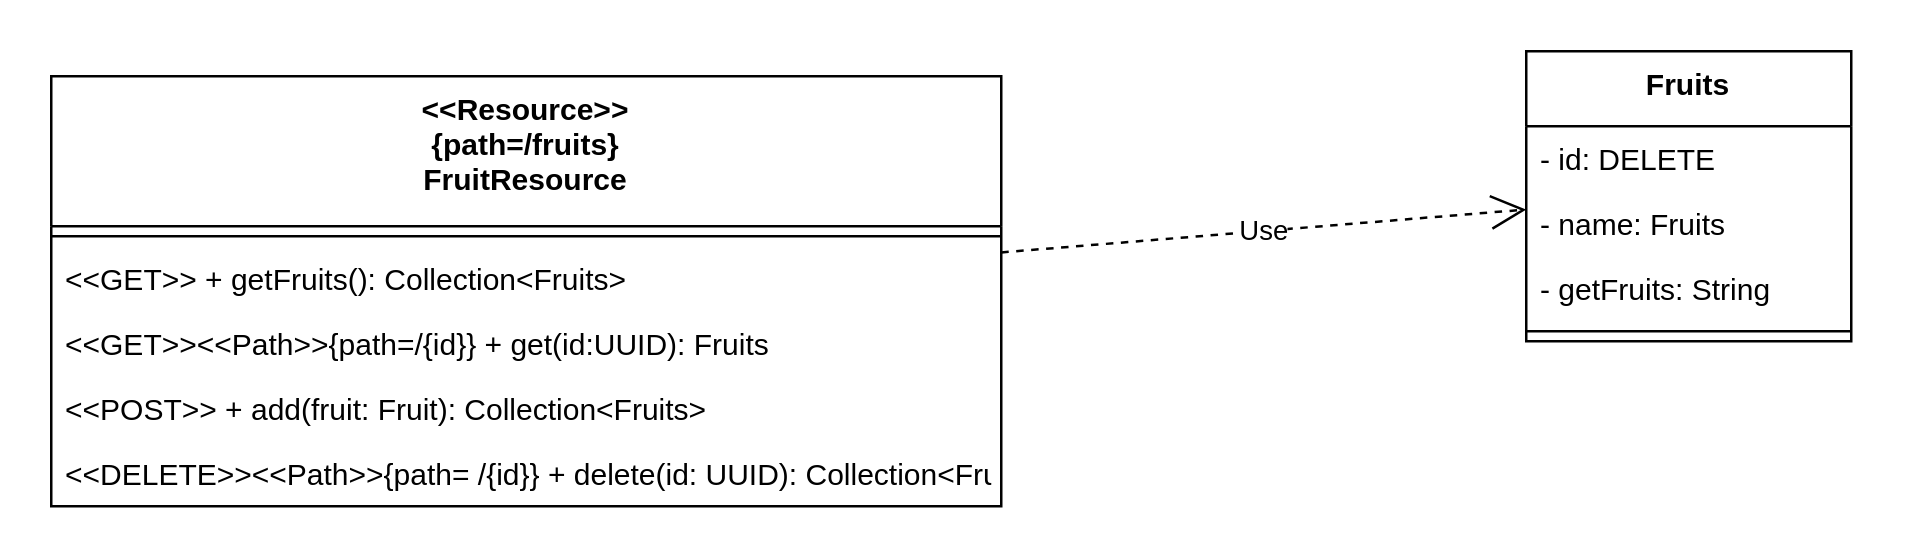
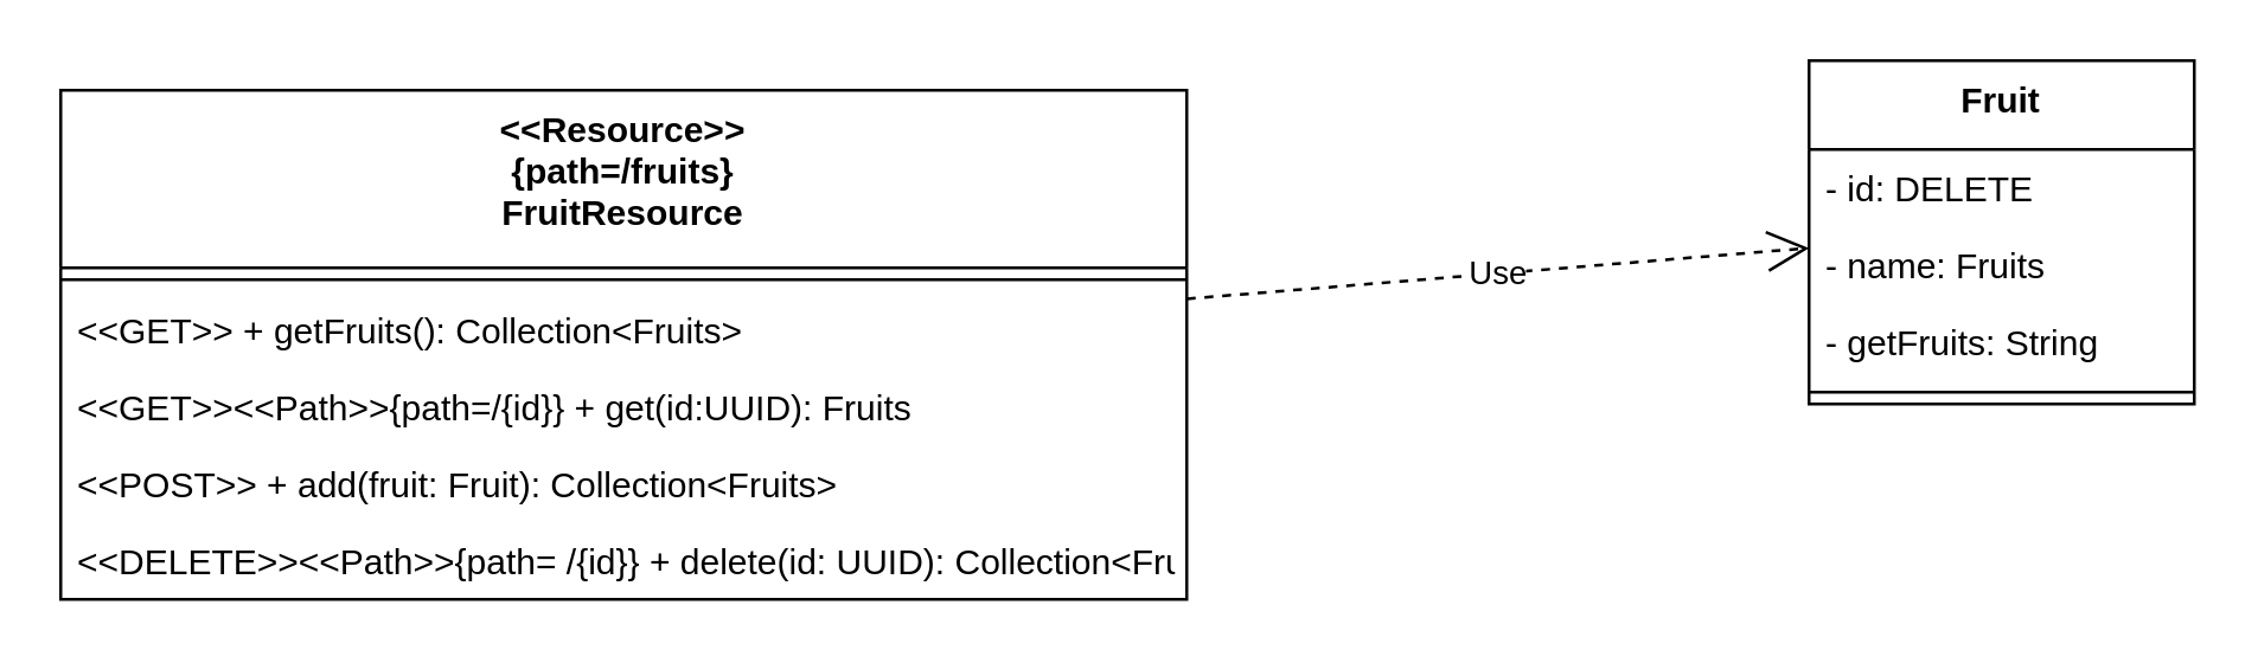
  <mxCell id="0" />
  <mxCell id="1" parent="0" />
  <mxCell id="2" value="&lt;&lt;Resource&gt;&gt;&#10;{path=/fruits}&#10;FruitResource" style="swimlane;fontStyle=1;align=center;verticalAlign=top;childLayout=stackLayout;horizontal=1;startSize=60;horizontalStack=0;resizeParent=1;resizeParentMax=0;resizeLast=0;collapsible=1;marginBottom=0;" parent="1" vertex="1"><mxGeometry x="20" y="30" width="380" height="172" as="geometry" /></mxCell>
  <mxCell id="3" value="" style="line;strokeWidth=1;fillColor=none;align=left;verticalAlign=middle;spacingTop=-1;spacingLeft=3;spacingRight=3;rotatable=0;labelPosition=right;points=[];portConstraint=eastwest;strokeColor=inherit;" parent="2" vertex="1"><mxGeometry y="60" width="380" height="8" as="geometry" /></mxCell>
  <mxCell id="4" value="&lt;&lt;GET&gt;&gt; + getFruits(): Collection&lt;Fruits&gt;" style="text;strokeColor=none;fillColor=none;align=left;verticalAlign=top;spacingLeft=4;spacingRight=4;overflow=hidden;rotatable=0;points=[[0,0.5],[1,0.5]];portConstraint=eastwest;" parent="2" vertex="1"><mxGeometry y="68" width="380" height="26" as="geometry" /></mxCell>
  <mxCell id="5" value="&lt;&lt;GET&gt;&gt;&lt;&lt;Path&gt;&gt;{path=/{id}} + get(id:UUID): Fruits" style="text;strokeColor=none;fillColor=none;align=left;verticalAlign=top;spacingLeft=4;spacingRight=4;overflow=hidden;rotatable=0;points=[[0,0.5],[1,0.5]];portConstraint=eastwest;" parent="2" vertex="1"><mxGeometry y="94" width="380" height="26" as="geometry" /></mxCell>
  <mxCell id="6" value="&lt;&lt;POST&gt;&gt; + add(fruit: Fruit): Collection&lt;Fruits&gt;" style="text;strokeColor=none;fillColor=none;align=left;verticalAlign=top;spacingLeft=4;spacingRight=4;overflow=hidden;rotatable=0;points=[[0,0.5],[1,0.5]];portConstraint=eastwest;" parent="2" vertex="1"><mxGeometry y="120" width="380" height="26" as="geometry" /></mxCell>
  <mxCell id="7" value="&lt;&lt;DELETE&gt;&gt;&lt;&lt;Path&gt;&gt;{path= /{id}} + delete(id: UUID): Collection&lt;Fruits&gt;" style="text;strokeColor=none;fillColor=none;align=left;verticalAlign=top;spacingLeft=4;spacingRight=4;overflow=hidden;rotatable=0;points=[[0,0.5],[1,0.5]];portConstraint=eastwest;" parent="2" vertex="1"><mxGeometry y="146" width="380" height="26" as="geometry" /></mxCell>
- <mxCell id="8" value="Fruits" style="swimlane;fontStyle=1;align=center;verticalAlign=top;childLayout=stackLayout;horizontal=1;startSize=30;horizontalStack=0;resizeParent=1;resizeParentMax=0;resizeLast=0;collapsible=1;marginBottom=0;" parent="1" vertex="1"><mxGeometry x="610" y="20" width="130" height="116" as="geometry" /></mxCell>
+ <mxCell id="8" value="Fruit" style="swimlane;fontStyle=1;align=center;verticalAlign=top;childLayout=stackLayout;horizontal=1;startSize=30;horizontalStack=0;resizeParent=1;resizeParentMax=0;resizeLast=0;collapsible=1;marginBottom=0;" parent="1" vertex="1"><mxGeometry x="610" y="20" width="130" height="116" as="geometry" /></mxCell>
  <mxCell id="9" value="- id: DELETE" style="text;strokeColor=none;fillColor=none;align=left;verticalAlign=top;spacingLeft=4;spacingRight=4;overflow=hidden;rotatable=0;points=[[0,0.5],[1,0.5]];portConstraint=eastwest;" parent="8" vertex="1"><mxGeometry y="30" width="130" height="26" as="geometry" /></mxCell>
  <mxCell id="10" value="- name: Fruits" style="text;strokeColor=none;fillColor=none;align=left;verticalAlign=top;spacingLeft=4;spacingRight=4;overflow=hidden;rotatable=0;points=[[0,0.5],[1,0.5]];portConstraint=eastwest;" parent="8" vertex="1"><mxGeometry y="56" width="130" height="26" as="geometry" /></mxCell>
  <mxCell id="11" value="- getFruits: String" style="text;strokeColor=none;fillColor=none;align=left;verticalAlign=top;spacingLeft=4;spacingRight=4;overflow=hidden;rotatable=0;points=[[0,0.5],[1,0.5]];portConstraint=eastwest;" parent="8" vertex="1"><mxGeometry y="82" width="130" height="26" as="geometry" /></mxCell>
  <mxCell id="12" value="" style="line;strokeWidth=1;fillColor=none;align=left;verticalAlign=middle;spacingTop=-1;spacingLeft=3;spacingRight=3;rotatable=0;labelPosition=right;points=[];portConstraint=eastwest;strokeColor=inherit;" parent="8" vertex="1"><mxGeometry y="108" width="130" height="8" as="geometry" /></mxCell>
  <mxCell id="13" value="Use" style="endArrow=open;endSize=12;dashed=1;html=1;rounded=0;" parent="1" source="2" target="8" edge="1"><mxGeometry width="160" relative="1" as="geometry"><mxPoint x="440" y="40" as="sourcePoint" /><mxPoint x="600" y="40" as="targetPoint" /></mxGeometry></mxCell>
